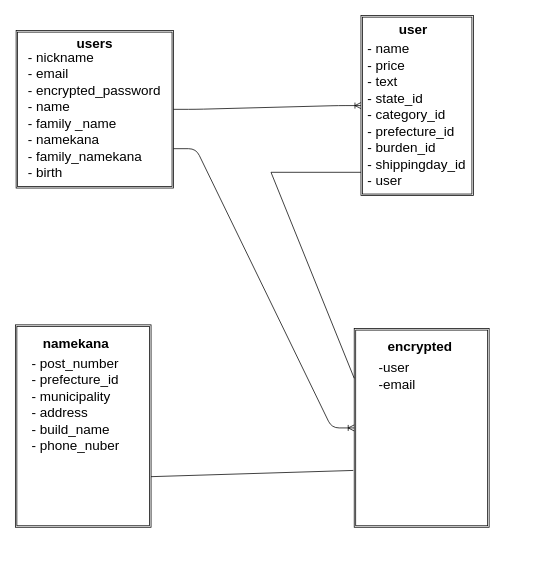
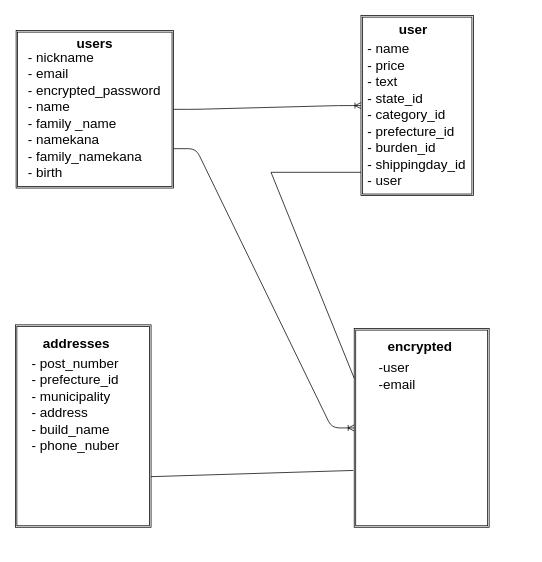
  <mxCell id="0" />
  <mxCell id="1" parent="0" />
  <mxCell id="2" value="" style="shape=ext;double=1;rounded=0;whiteSpace=wrap;html=1;" parent="1" vertex="1"><mxGeometry x="21" y="40" width="210" height="210" as="geometry" /></mxCell>
  <mxCell id="3" value="" style="shape=ext;double=1;rounded=0;whiteSpace=wrap;html=1;" parent="1" vertex="1"><mxGeometry x="481" y="20" width="150" height="240" as="geometry" /></mxCell>
  <mxCell id="4" value="" style="shape=ext;double=1;rounded=0;whiteSpace=wrap;html=1;" parent="1" vertex="1"><mxGeometry x="20" y="432.5" width="181" height="270" as="geometry" /></mxCell>
  <mxCell id="5" value="users" style="text;strokeColor=none;fillColor=none;align=left;verticalAlign=top;spacingLeft=4;spacingRight=4;overflow=hidden;rotatable=0;points=[[0,0.5],[1,0.5]];portConstraint=eastwest;fontSize=18;fontStyle=1" parent="1" vertex="1"><mxGeometry x="96" y="40" width="60" height="26" as="geometry" /></mxCell>
  <mxCell id="6" value="- nickname&#10;- email&#10;- encrypted_password&#10;- name&#10;- family _name&#10;- namekana &#10;- family_namekana&#10;- birth" style="text;strokeColor=none;fillColor=none;align=left;verticalAlign=top;spacingLeft=4;spacingRight=4;overflow=hidden;rotatable=0;points=[[0,0.5],[1,0.5]];portConstraint=eastwest;fontSize=18;" parent="1" vertex="1"><mxGeometry x="31" y="58" width="190" height="190" as="geometry" /></mxCell>
  <mxCell id="7" value="- name&#10;- price&#10;- text&#10;- state_id&#10;- category_id &#10;- prefecture_id&#10;- burden_id&#10;- shippingday_id&#10;- user" style="text;strokeColor=none;fillColor=none;align=left;verticalAlign=top;spacingLeft=4;spacingRight=4;overflow=hidden;rotatable=0;points=[[0,0.5],[1,0.5]];portConstraint=eastwest;fontSize=18;" parent="1" vertex="1"><mxGeometry x="484" y="47" width="147" height="213" as="geometry" /></mxCell>
  <mxCell id="8" value="user" style="text;strokeColor=none;fillColor=none;align=left;verticalAlign=top;spacingLeft=4;spacingRight=4;overflow=hidden;rotatable=0;points=[[0,0.5],[1,0.5]];portConstraint=eastwest;fontSize=18;fontStyle=1" parent="1" vertex="1"><mxGeometry x="526" y="21" width="60" height="26" as="geometry" /></mxCell>
- <mxCell id="9" value="namekana" style="text;strokeColor=none;fillColor=none;align=left;verticalAlign=top;spacingLeft=4;spacingRight=4;overflow=hidden;rotatable=0;points=[[0,0.5],[1,0.5]];portConstraint=eastwest;fontSize=18;fontStyle=1" parent="1" vertex="1"><mxGeometry x="51" y="439.5" width="120" height="30" as="geometry" /></mxCell>
+ <mxCell id="9" value="addresses" style="text;strokeColor=none;fillColor=none;align=left;verticalAlign=top;spacingLeft=4;spacingRight=4;overflow=hidden;rotatable=0;points=[[0,0.5],[1,0.5]];portConstraint=eastwest;fontSize=18;fontStyle=1" parent="1" vertex="1"><mxGeometry x="51" y="439.5" width="120" height="30" as="geometry" /></mxCell>
  <mxCell id="10" value="- post_number&#10;- prefecture_id&#10;- municipality&#10;- address&#10;- build_name&#10;- phone_nuber" style="text;strokeColor=none;fillColor=none;align=left;verticalAlign=top;spacingLeft=4;spacingRight=4;overflow=hidden;rotatable=0;points=[[0,0.5],[1,0.5]];portConstraint=eastwest;fontSize=18;" parent="1" vertex="1"><mxGeometry x="36" y="466.5" width="149" height="260" as="geometry" /></mxCell>
  <mxCell id="11" value="" style="edgeStyle=entityRelationEdgeStyle;fontSize=12;html=1;endArrow=ERoneToMany;entryX=0;entryY=0.5;entryDx=0;entryDy=0;" parent="1" source="2" target="3" edge="1"><mxGeometry width="100" height="100" relative="1" as="geometry"><mxPoint x="281" y="310" as="sourcePoint" /><mxPoint x="381" y="210" as="targetPoint" /></mxGeometry></mxCell>
  <mxCell id="12" value="" style="shape=ext;double=1;rounded=0;whiteSpace=wrap;html=1;" parent="1" vertex="1"><mxGeometry x="472" y="437.5" width="180" height="265" as="geometry" /></mxCell>
  <mxCell id="13" value="-user&#10;-email" style="text;strokeColor=none;fillColor=none;align=left;verticalAlign=top;spacingLeft=4;spacingRight=4;overflow=hidden;rotatable=0;points=[[0,0.5],[1,0.5]];portConstraint=eastwest;fontSize=18;" parent="1" vertex="1"><mxGeometry x="499" y="472" width="126" height="206" as="geometry" /></mxCell>
  <mxCell id="14" value="encrypted&#10;" style="text;strokeColor=none;fillColor=none;align=left;verticalAlign=top;spacingLeft=4;spacingRight=4;overflow=hidden;rotatable=0;points=[[0,0.5],[1,0.5]];portConstraint=eastwest;fontSize=18;fontStyle=1" parent="1" vertex="1"><mxGeometry x="511" y="443.5" width="190" height="26" as="geometry" /></mxCell>
  <mxCell id="15" value="" style="edgeStyle=entityRelationEdgeStyle;fontSize=12;html=1;endArrow=ERoneToMany;entryX=0;entryY=0.5;entryDx=0;entryDy=0;exitX=1;exitY=0.75;exitDx=0;exitDy=0;" parent="1" source="2" target="12" edge="1"><mxGeometry width="100" height="100" relative="1" as="geometry"><mxPoint x="205" y="193" as="sourcePoint" /><mxPoint x="30" y="510" as="targetPoint" /></mxGeometry></mxCell>
  <mxCell id="16" value="" style="endArrow=none;html=1;rounded=0;fontSize=18;exitX=0;exitY=0.25;exitDx=0;exitDy=0;" parent="1" source="12" edge="1"><mxGeometry relative="1" as="geometry"><mxPoint x="120.5" y="442.5" as="sourcePoint" /><mxPoint x="481" y="229" as="targetPoint" /><Array as="points"><mxPoint x="361" y="229" /></Array></mxGeometry></mxCell>
  <mxCell id="17" value="" style="endArrow=none;html=1;rounded=0;fontSize=18;exitX=-0.007;exitY=0.714;exitDx=0;exitDy=0;entryX=1;entryY=0.75;entryDx=0;entryDy=0;exitPerimeter=0;" parent="1" source="12" target="4" edge="1"><mxGeometry relative="1" as="geometry"><mxPoint x="411" y="824.25" as="sourcePoint" /><mxPoint x="421" y="540" as="targetPoint" /><Array as="points" /></mxGeometry></mxCell>
